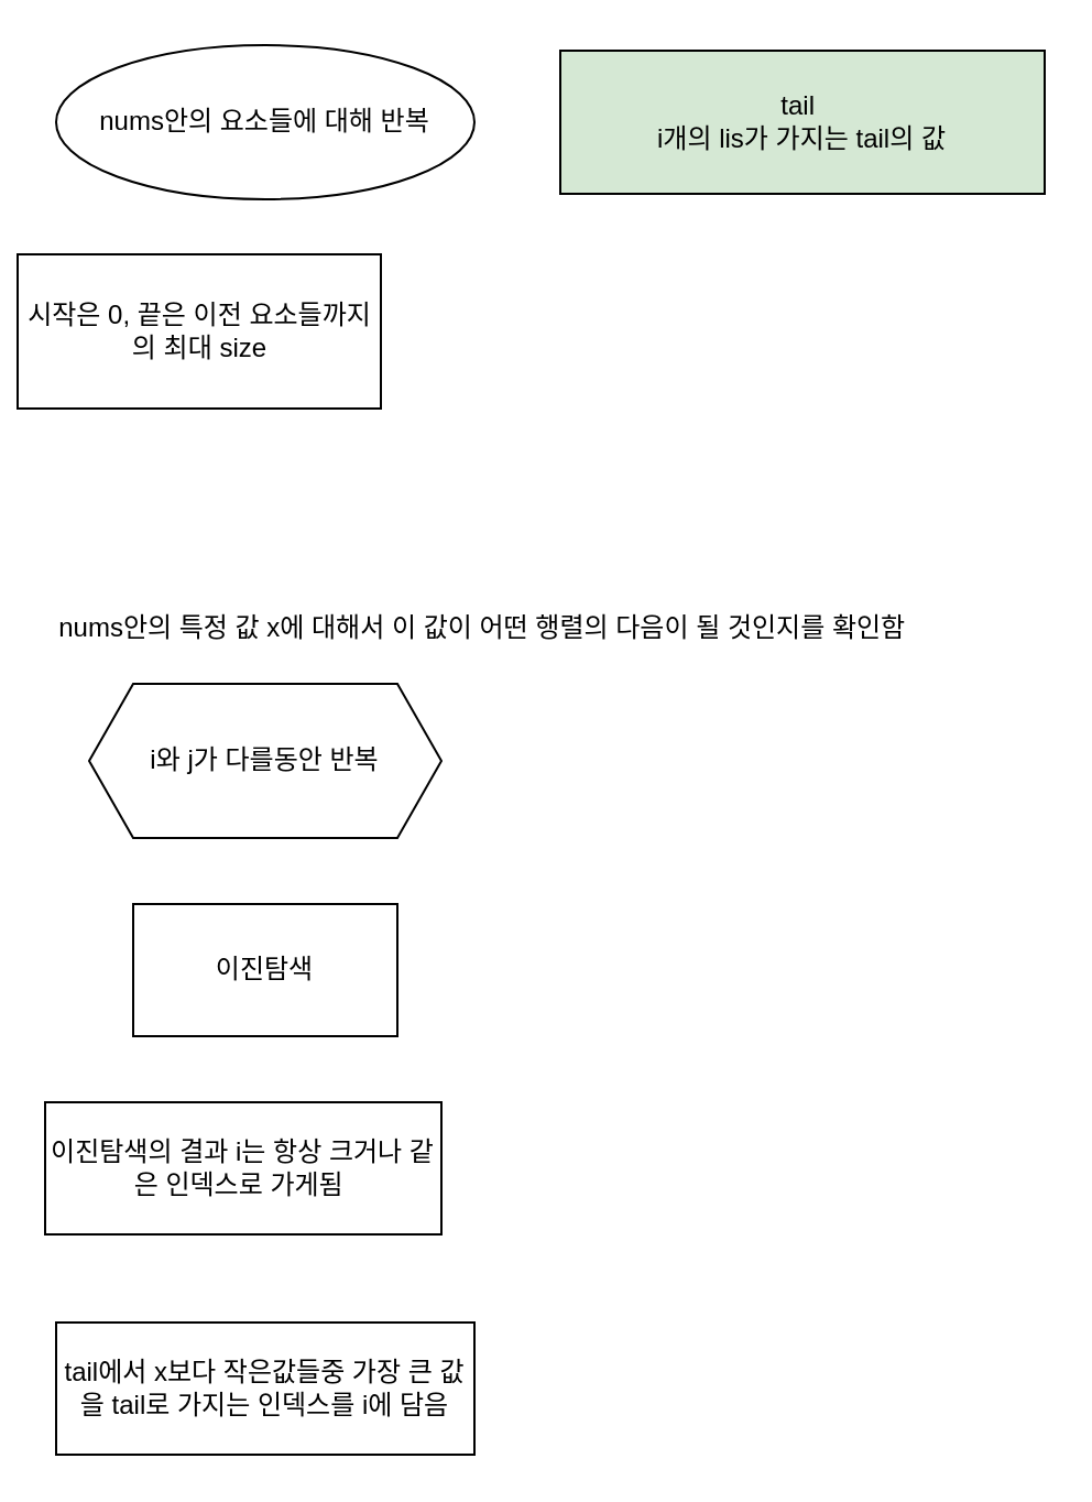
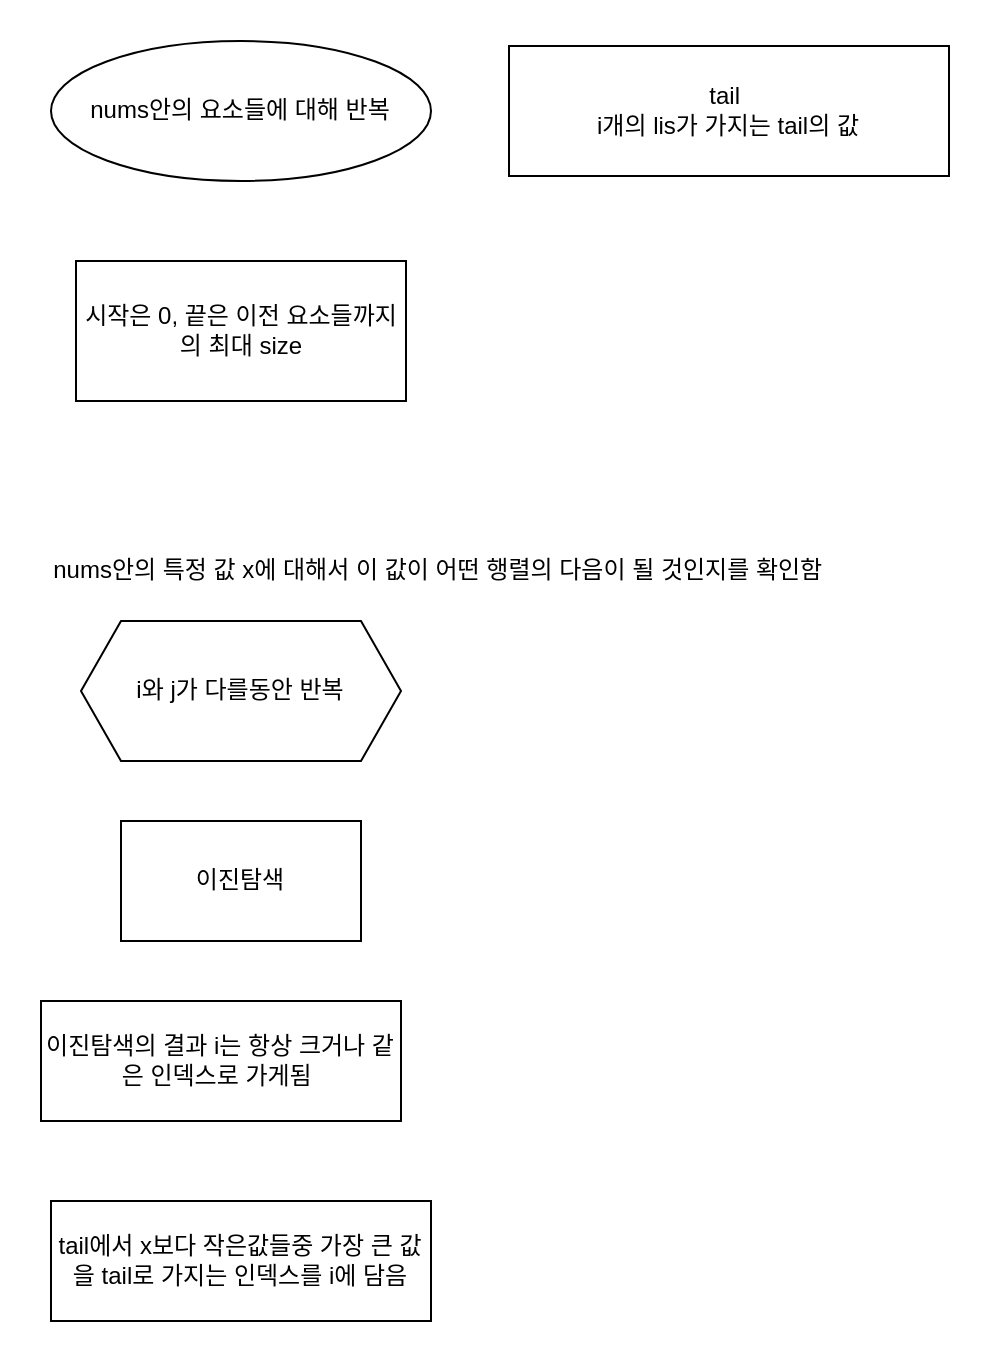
  <mxCell id="0" />
  <mxCell id="1" parent="0" />
  <mxCell id="2" value="nums안의 요소들에 대해 반복" style="ellipse;whiteSpace=wrap;html=1;" vertex="1" parent="1"><mxGeometry x="25" y="20" width="190" height="70" as="geometry" /></mxCell>
- <mxCell id="3" value="시작은 0, 끝은 이전 요소들까지의 최대 size" style="whiteSpace=wrap;html=1;" vertex="1" parent="1"><mxGeometry x="7.5" y="115" width="165" height="70" as="geometry" /></mxCell>
+ <mxCell id="3" value="시작은 0, 끝은 이전 요소들까지의 최대 size" style="whiteSpace=wrap;html=1;" vertex="1" parent="1"><mxGeometry x="37.5" y="130" width="165" height="70" as="geometry" /></mxCell>
  <mxCell id="4" value="i와 j가 다를동안 반복" style="shape=hexagon;perimeter=hexagonPerimeter2;whiteSpace=wrap;html=1;fixedSize=1;" vertex="1" parent="1"><mxGeometry x="40" y="310" width="160" height="70" as="geometry" /></mxCell>
  <mxCell id="5" value="nums안의 특정 값 x에 대해서 이 값이 어떤 행렬의 다음이 될 것인지를 확인함&amp;nbsp;" style="text;html=1;align=center;verticalAlign=middle;resizable=0;points=[];autosize=1;strokeColor=none;fillColor=none;" vertex="1" parent="1"><mxGeometry x="25" y="270" width="390" height="30" as="geometry" /></mxCell>
  <mxCell id="6" value="이진탐색" style="whiteSpace=wrap;html=1;" vertex="1" parent="1"><mxGeometry x="60" y="410" width="120" height="60" as="geometry" /></mxCell>
  <mxCell id="7" value="이진탐색의 결과 i는 항상 크거나 같은 인덱스로 가게됨&amp;nbsp;" style="whiteSpace=wrap;html=1;" vertex="1" parent="1"><mxGeometry x="20" y="500" width="180" height="60" as="geometry" /></mxCell>
  <mxCell id="8" value="tail에서 x보다 작은값들중 가장 큰 값을 tail로 가지는 인덱스를 i에 담음" style="whiteSpace=wrap;html=1;" vertex="1" parent="1"><mxGeometry x="25" y="600" width="190" height="60" as="geometry" /></mxCell>
- <mxCell id="9" value="tail&amp;nbsp;&lt;br&gt;i개의 lis가 가지는 tail의 값" style="whiteSpace=wrap;html=1;fillColor=#d5e8d4;" vertex="1" parent="1"><mxGeometry x="254" y="22.5" width="220" height="65" as="geometry" /></mxCell>
+ <mxCell id="9" value="tail&amp;nbsp;&lt;br&gt;i개의 lis가 가지는 tail의 값" style="whiteSpace=wrap;html=1;" vertex="1" parent="1"><mxGeometry x="254" y="22.5" width="220" height="65" as="geometry" /></mxCell>
